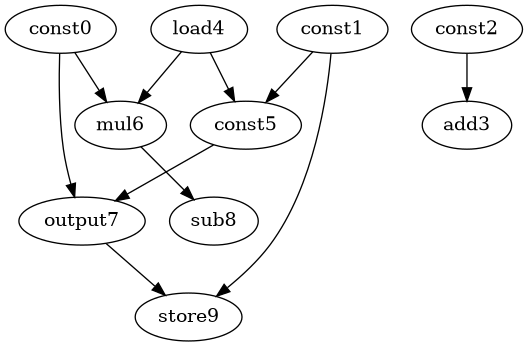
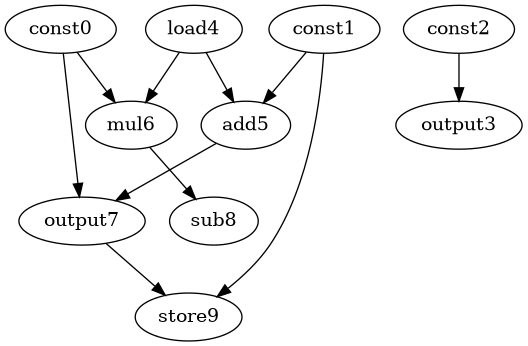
  digraph {
    node [opcode=const]
    edge [operand=1]
    mul6 [opcode=mul]
    const0
    n3 [label=output7 opcode=mul]
    sub8 [opcode=sub]
    store9 [opcode=store]
-   add5 [opcode=add label=const5]
+   add5 [opcode=add]
    const1
-   output3 [opcode=output label=add3]
+   output3 [opcode=output]
    const2
    load4 [opcode=load]
    mul6 -> sub8
    const0 -> mul6 [operand=0]
    const0 -> n3 [operand=0]
    n3 -> store9
    add5 -> n3
    const1 -> store9 [operand=0]
    const1 -> add5 [operand=0]
    const2 -> output3 [operand=0]
    load4 -> mul6
    load4 -> add5
  }
